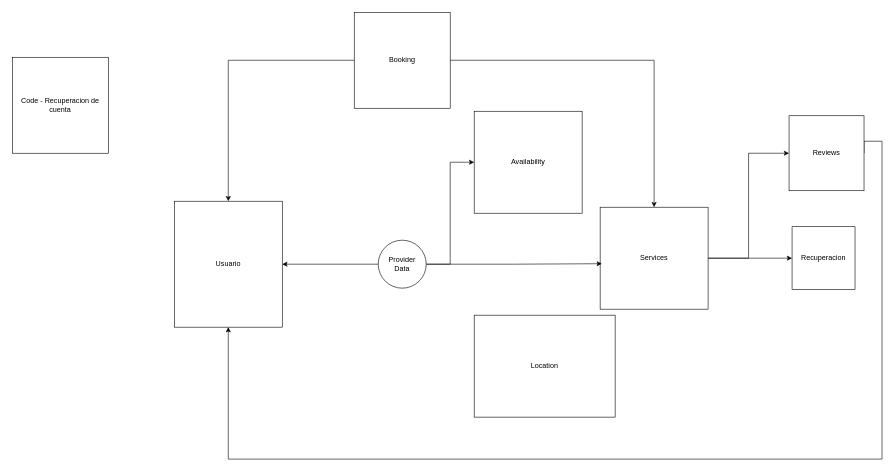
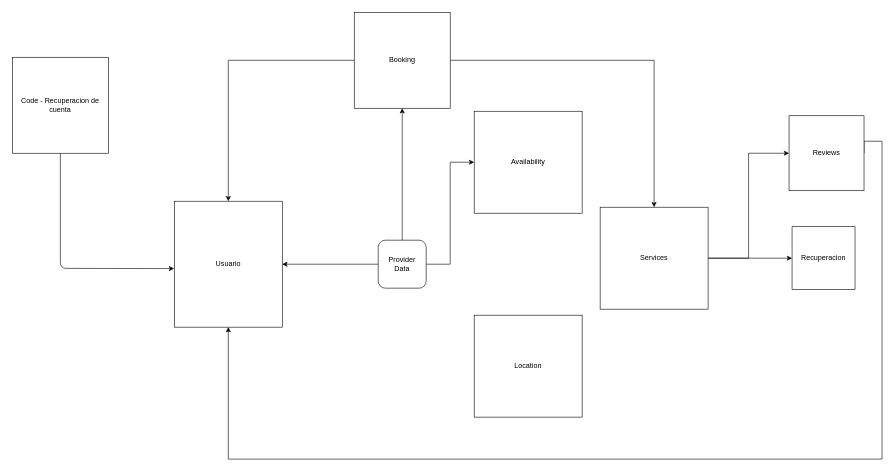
  <mxCell id="0" />
  <mxCell id="1" parent="0" />
  <mxCell id="2" value="Usuario" style="rounded=0;whiteSpace=wrap;html=1;" parent="1" vertex="1"><mxGeometry x="290" y="335" width="180" height="210" as="geometry" /></mxCell>
  <mxCell id="3" style="edgeStyle=orthogonalEdgeStyle;rounded=0;orthogonalLoop=1;jettySize=auto;html=1;" parent="1" source="5" edge="1"><mxGeometry relative="1" as="geometry"><mxPoint x="1320" y="430" as="targetPoint" /></mxGeometry></mxCell>
  <mxCell id="4" style="edgeStyle=orthogonalEdgeStyle;rounded=0;orthogonalLoop=1;jettySize=auto;html=1;entryX=0;entryY=0.5;entryDx=0;entryDy=0;" parent="1" source="5" target="17" edge="1"><mxGeometry relative="1" as="geometry" /></mxCell>
  <mxCell id="5" value="&lt;div&gt;Services&lt;/div&gt;" style="rounded=0;whiteSpace=wrap;html=1;" parent="1" vertex="1"><mxGeometry x="1000" y="345" width="180" height="170" as="geometry" /></mxCell>
- <mxCell id="6" value="Location" style="rounded=0;whiteSpace=wrap;html=1;" parent="1" vertex="1"><mxGeometry x="790" y="525" width="235" height="170" as="geometry" /></mxCell>
+ <mxCell id="6" value="Location" style="rounded=0;whiteSpace=wrap;html=1;" parent="1" vertex="1"><mxGeometry x="790" y="525" width="180" height="170" as="geometry" /></mxCell>
  <mxCell id="7" value="Availability" style="rounded=0;whiteSpace=wrap;html=1;" parent="1" vertex="1"><mxGeometry x="790" y="185" width="180" height="170" as="geometry" /></mxCell>
  <mxCell id="8" style="edgeStyle=orthogonalEdgeStyle;rounded=0;orthogonalLoop=1;jettySize=auto;html=1;entryX=0;entryY=0.5;entryDx=0;entryDy=0;" parent="1" source="10" target="7" edge="1"><mxGeometry relative="1" as="geometry" /></mxCell>
  <mxCell id="9" style="edgeStyle=orthogonalEdgeStyle;rounded=0;orthogonalLoop=1;jettySize=auto;html=1;entryX=1;entryY=0.5;entryDx=0;entryDy=0;" parent="1" source="10" target="2" edge="1"><mxGeometry relative="1" as="geometry" /></mxCell>
- <mxCell id="10" value="Provider&lt;br&gt;Data" style="ellipse;whiteSpace=wrap;html=1;aspect=fixed;" parent="1" vertex="1"><mxGeometry x="630" y="400" width="80" height="80" as="geometry" /></mxCell>
+ <mxCell id="10" value="Provider&lt;br&gt;Data" style="whiteSpace=wrap;html=1;aspect=fixed;rounded=1;" parent="1" vertex="1"><mxGeometry x="630" y="400" width="80" height="80" as="geometry" /></mxCell>
  <mxCell id="11" value="&lt;div&gt;Recuperacion&lt;/div&gt;" style="whiteSpace=wrap;html=1;aspect=fixed;" parent="1" vertex="1"><mxGeometry x="1320" y="377.5" width="105" height="105" as="geometry" /></mxCell>
  <mxCell id="12" style="edgeStyle=orthogonalEdgeStyle;rounded=0;orthogonalLoop=1;jettySize=auto;html=1;entryX=0.5;entryY=0;entryDx=0;entryDy=0;" parent="1" source="14" target="2" edge="1"><mxGeometry relative="1" as="geometry" /></mxCell>
  <mxCell id="13" style="edgeStyle=orthogonalEdgeStyle;rounded=0;orthogonalLoop=1;jettySize=auto;html=1;" parent="1" source="14" target="5" edge="1"><mxGeometry relative="1" as="geometry" /></mxCell>
  <mxCell id="14" value="Booking" style="whiteSpace=wrap;html=1;aspect=fixed;" parent="1" vertex="1"><mxGeometry x="590" y="20" width="160" height="160" as="geometry" /></mxCell>
- <mxCell id="15" style="edgeStyle=orthogonalEdgeStyle;rounded=0;orthogonalLoop=1;jettySize=auto;html=1;entryX=0.016;entryY=0.554;entryDx=0;entryDy=0;entryPerimeter=0;" parent="1" source="10" target="5" edge="1"><mxGeometry relative="1" as="geometry" /></mxCell>
+ <mxCell id="15" style="edgeStyle=orthogonalEdgeStyle;rounded=0;orthogonalLoop=1;jettySize=auto;html=1;" parent="1" source="10" target="14" edge="1"><mxGeometry relative="1" as="geometry" /></mxCell>
  <mxCell id="16" style="edgeStyle=orthogonalEdgeStyle;rounded=0;orthogonalLoop=1;jettySize=auto;html=1;entryX=0.5;entryY=1;entryDx=0;entryDy=0;exitX=1;exitY=0.5;exitDx=0;exitDy=0;" parent="1" source="17" target="2" edge="1"><mxGeometry relative="1" as="geometry"><mxPoint x="460" y="607.5" as="targetPoint" /><mxPoint x="1390" y="297.5" as="sourcePoint" /><Array as="points"><mxPoint x="1470" y="235" /><mxPoint x="1470" y="765" /><mxPoint x="380" y="765" /></Array></mxGeometry></mxCell>
  <mxCell id="17" value="Reviews" style="whiteSpace=wrap;html=1;aspect=fixed;" parent="1" vertex="1"><mxGeometry x="1315" y="192.5" width="125" height="125" as="geometry" /></mxCell>
+ <mxCell id="18" style="edgeStyle=none;html=1;entryX=-0.002;entryY=0.535;entryDx=0;entryDy=0;entryPerimeter=0;" edge="1" parent="1" source="19" target="2"><mxGeometry relative="1" as="geometry"><Array as="points"><mxPoint x="100" y="447" /></Array></mxGeometry></mxCell>
  <mxCell id="19" value="Code - Recuperacion de cuenta" style="whiteSpace=wrap;html=1;aspect=fixed;" vertex="1" parent="1"><mxGeometry x="20" y="95" width="160" height="160" as="geometry" /></mxCell>
